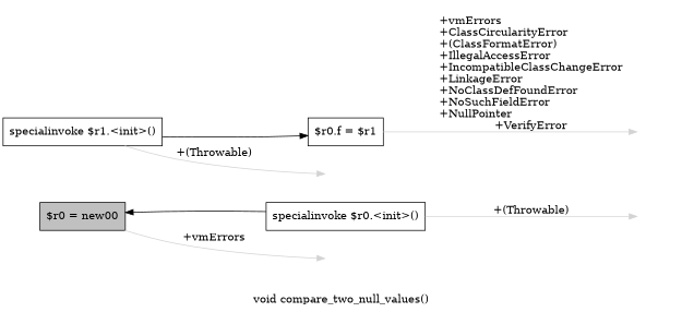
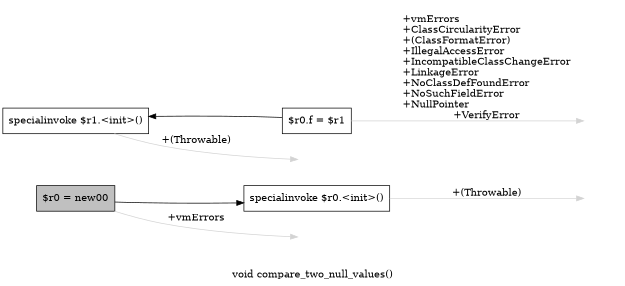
  digraph {
    label="void compare_two_null_values()"
    rankdir=LR
    node [shape=box style=invis]
    edge [color=lightgray]
    n1 [fillcolor=gray label="$r0 = new00" style=filled]
    n2 [label="specialinvoke $r0.<init>()" style=""]
    n3 [label=Esc]
    n4 [label=Esc]
    n5 [label="specialinvoke $r1.<init>()" style=""]
    n6 [label="$r0.f = $r1" style=""]
    n7 [label=Esc]
    n8 [label=Esc]
    n9 [label=Esc]
    n10 [label=Esc]
-   n2 -> n1 [color=black]
+   n1 -> n2 [color=black]
    n1 -> n3 [label="\l+vmErrors"]
    n2 -> n4 [label="\l+(Throwable)"]
-   n5 -> n6 [color=black]
+   n6 -> n5 [color=black]
    n5 -> n7 [label="\l+(Throwable)"]
    n6 -> n9 [label="\l+vmErrors\l+ClassCircularityError\l+(ClassFormatError)\l+IllegalAccessError\l+IncompatibleClassChangeError\l+LinkageError\l+NoClassDefFoundError\l+NoSuchFieldError\l+NullPointer\l+VerifyError"]
  }
